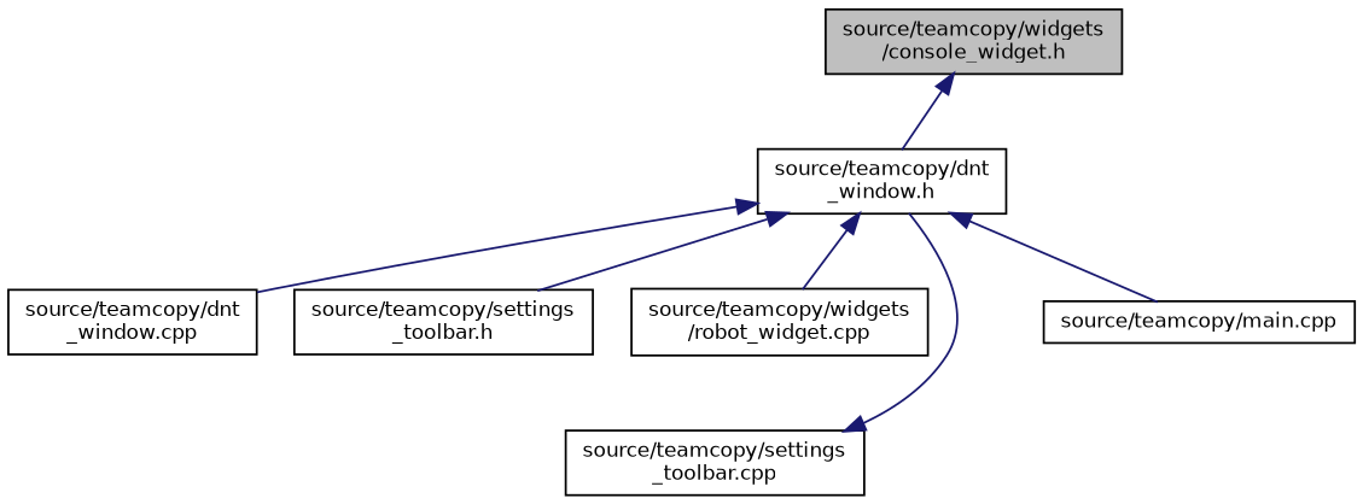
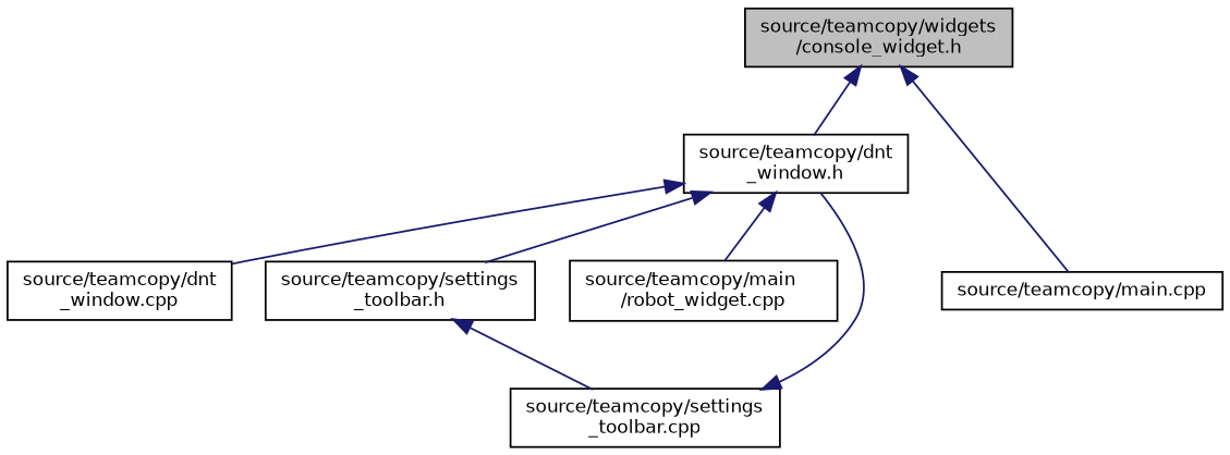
  digraph {
    node [color=black fillcolor=white fontname=Helvetica fontsize=10 shape=record style=filled]
    edge [color=midnightblue dir=back fontname=Helvetica fontsize=10 labelfontname=Helvetica labelfontsize=10 style=solid]
    n1 [fillcolor=grey75 fontcolor=black height=0.2 label="source/teamcopy/widgets\l/console_widget.h" width=0.4]
    n2 [height=0.2 label="source/teamcopy/dnt\l_window.h" width=0.4]
    n3 [height=0.2 label="source/teamcopy/dnt\l_window.cpp" width=0.4]
    n4 [height=0.2 label="source/teamcopy/settings\l_toolbar.h" width=0.4]
    n5 [height=0.2 label="source/teamcopy/main.cpp" width=0.4]
-   n6 [height=0.2 label="source/teamcopy/widgets\l/robot_widget.cpp" width=0.4]
+   n6 [height=0.2 label="source/teamcopy/main\l/robot_widget.cpp" width=0.4]
    n7 [height=0.2 label="source/teamcopy/settings\l_toolbar.cpp" width=0.4]
    n1 -> n2
    n2 -> n3
    n2 -> n4
-   n2 -> n5
+   n1 -> n5
    n2 -> n6
+   n4 -> n7
    n7 -> n2
  }
